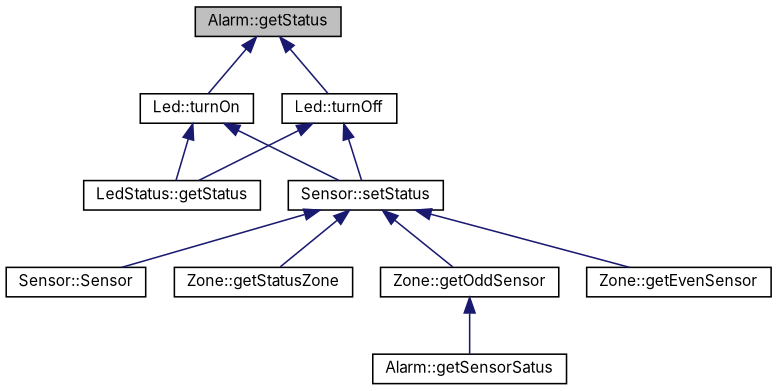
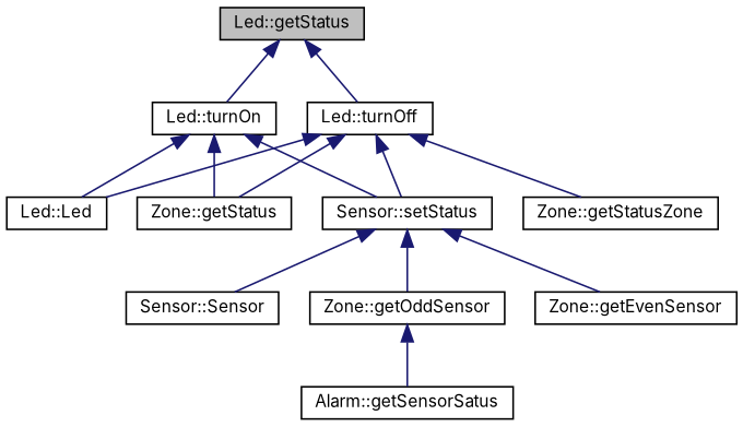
  digraph {
    fontname=Inter
    rankdir=TB
    node [color=black fillcolor=white fontname=Inter fontsize=10 shape=record style=filled]
    edge [color=midnightblue dir=back fontname=Inter fontsize=10 labelfontname=Helvetica labelfontsize=10 style=solid]
-   n1 [fillcolor=grey75 fontcolor=black height=0.2 label="Alarm::getStatus" width=0.4]
+   n1 [fillcolor=grey75 fontcolor=black height=0.2 label="Led::getStatus" width=0.4]
    n2 [height=0.2 label="Led::turnOn" width=0.4]
    n3 [height=0.2 label="Led::turnOff" width=0.4]
-   n5 [height=0.2 label="LedStatus::getStatus" width=0.4]
+   n4 [height=0.2 label="Led::Led" width=0.4]
+   n5 [height=0.2 label="Zone::getStatus" width=0.4]
    n6 [height=0.2 label="Sensor::setStatus" width=0.4]
    n7 [height=0.2 label="Sensor::Sensor" width=0.4]
    n8 [height=0.2 label="Zone::getStatusZone" width=0.4]
    n9 [height=0.2 label="Zone::getOddSensor" width=0.4]
    n10 [height=0.2 label="Zone::getEvenSensor" width=0.4]
    n11 [height=0.2 label="Alarm::getSensorSatus" width=0.4]
    n1 -> n2
    n1 -> n3
+   n2 -> n4
    n2 -> n5
    n2 -> n6
+   n3 -> n4
    n3 -> n5
    n3 -> n6
    n6 -> n7
-   n6 -> n8
+   n3 -> n8
    n6 -> n9
    n6 -> n10
    n9 -> n11
  }
